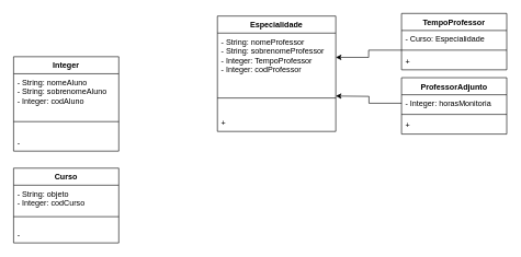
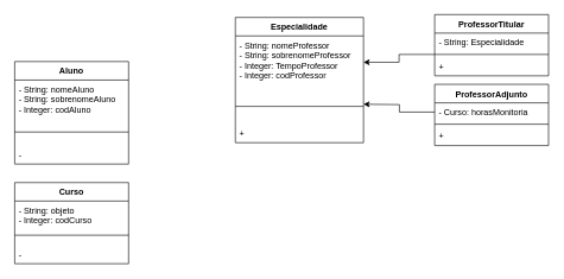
  <mxCell id="0" />
  <mxCell id="1" parent="0" />
- <mxCell id="2" value="Integer" style="swimlane;fontStyle=1;align=center;verticalAlign=top;childLayout=stackLayout;horizontal=1;startSize=26;horizontalStack=0;resizeParent=1;resizeParentMax=0;resizeLast=0;collapsible=1;marginBottom=0;" vertex="1" parent="1"><mxGeometry x="20" y="86" width="160" height="144" as="geometry" /></mxCell>
+ <mxCell id="2" value="Aluno" style="swimlane;fontStyle=1;align=center;verticalAlign=top;childLayout=stackLayout;horizontal=1;startSize=26;horizontalStack=0;resizeParent=1;resizeParentMax=0;resizeLast=0;collapsible=1;marginBottom=0;" vertex="1" parent="1"><mxGeometry x="20" y="86" width="160" height="144" as="geometry" /></mxCell>
  <mxCell id="3" value="- String: nomeAluno&#10;- String: sobrenomeAluno&#10;- Integer: codAluno" style="text;strokeColor=none;fillColor=none;align=left;verticalAlign=top;spacingLeft=4;spacingRight=4;overflow=hidden;rotatable=0;points=[[0,0.5],[1,0.5]];portConstraint=eastwest;" vertex="1" parent="2"><mxGeometry y="26" width="160" height="54" as="geometry" /></mxCell>
  <mxCell id="4" value="" style="line;strokeWidth=1;fillColor=none;align=left;verticalAlign=middle;spacingTop=-1;spacingLeft=3;spacingRight=3;rotatable=0;labelPosition=right;points=[];portConstraint=eastwest;" vertex="1" parent="2"><mxGeometry y="80" width="160" height="38" as="geometry" /></mxCell>
  <mxCell id="5" value="- " style="text;strokeColor=none;fillColor=none;align=left;verticalAlign=top;spacingLeft=4;spacingRight=4;overflow=hidden;rotatable=0;points=[[0,0.5],[1,0.5]];portConstraint=eastwest;" vertex="1" parent="2"><mxGeometry y="118" width="160" height="26" as="geometry" /></mxCell>
  <mxCell id="6" value="Curso" style="swimlane;fontStyle=1;align=center;verticalAlign=top;childLayout=stackLayout;horizontal=1;startSize=26;horizontalStack=0;resizeParent=1;resizeParentMax=0;resizeLast=0;collapsible=1;marginBottom=0;" vertex="1" parent="1"><mxGeometry x="20" y="256" width="160" height="114" as="geometry" /></mxCell>
  <mxCell id="7" value="- String: objeto&#10;- Integer: codCurso" style="text;strokeColor=none;fillColor=none;align=left;verticalAlign=top;spacingLeft=4;spacingRight=4;overflow=hidden;rotatable=0;points=[[0,0.5],[1,0.5]];portConstraint=eastwest;" vertex="1" parent="6"><mxGeometry y="26" width="160" height="34" as="geometry" /></mxCell>
  <mxCell id="8" value="" style="line;strokeWidth=1;fillColor=none;align=left;verticalAlign=middle;spacingTop=-1;spacingLeft=3;spacingRight=3;rotatable=0;labelPosition=right;points=[];portConstraint=eastwest;" vertex="1" parent="6"><mxGeometry y="60" width="160" height="28" as="geometry" /></mxCell>
  <mxCell id="9" value="- &#10;" style="text;strokeColor=none;fillColor=none;align=left;verticalAlign=top;spacingLeft=4;spacingRight=4;overflow=hidden;rotatable=0;points=[[0,0.5],[1,0.5]];portConstraint=eastwest;" vertex="1" parent="6"><mxGeometry y="88" width="160" height="26" as="geometry" /></mxCell>
  <mxCell id="10" value="Especialidade" style="swimlane;fontStyle=1;align=center;verticalAlign=top;childLayout=stackLayout;horizontal=1;startSize=26;horizontalStack=0;resizeParent=1;resizeParentMax=0;resizeLast=0;collapsible=1;marginBottom=0;" vertex="1" parent="1"><mxGeometry x="330" y="24" width="180" height="176" as="geometry" /></mxCell>
  <mxCell id="11" value="- String: nomeProfessor&#10;- String: sobrenomeProfessor&#10;- Integer: TempoProfessor&#10;- Integer: codProfessor" style="text;strokeColor=none;fillColor=none;align=left;verticalAlign=top;spacingLeft=4;spacingRight=4;overflow=hidden;rotatable=0;points=[[0,0.5],[1,0.5]];portConstraint=eastwest;" vertex="1" parent="10"><mxGeometry y="26" width="180" height="74" as="geometry" /></mxCell>
  <mxCell id="12" value="" style="line;strokeWidth=1;fillColor=none;align=left;verticalAlign=middle;spacingTop=-1;spacingLeft=3;spacingRight=3;rotatable=0;labelPosition=right;points=[];portConstraint=eastwest;" vertex="1" parent="10"><mxGeometry y="100" width="180" height="50" as="geometry" /></mxCell>
  <mxCell id="13" value="+&#10;" style="text;strokeColor=none;fillColor=none;align=left;verticalAlign=top;spacingLeft=4;spacingRight=4;overflow=hidden;rotatable=0;points=[[0,0.5],[1,0.5]];portConstraint=eastwest;" vertex="1" parent="10"><mxGeometry y="150" width="180" height="26" as="geometry" /></mxCell>
  <mxCell id="14" value="ProfessorAdjunto" style="swimlane;fontStyle=1;align=center;verticalAlign=top;childLayout=stackLayout;horizontal=1;startSize=26;horizontalStack=0;resizeParent=1;resizeParentMax=0;resizeLast=0;collapsible=1;marginBottom=0;" vertex="1" parent="1"><mxGeometry x="610" y="118" width="160" height="86" as="geometry" /></mxCell>
- <mxCell id="15" value="- Integer: horasMonitoria" style="text;strokeColor=none;fillColor=none;align=left;verticalAlign=top;spacingLeft=4;spacingRight=4;overflow=hidden;rotatable=0;points=[[0,0.5],[1,0.5]];portConstraint=eastwest;" vertex="1" parent="14"><mxGeometry y="26" width="160" height="26" as="geometry" /></mxCell>
+ <mxCell id="15" value="- Curso: horasMonitoria" style="text;strokeColor=none;fillColor=none;align=left;verticalAlign=top;spacingLeft=4;spacingRight=4;overflow=hidden;rotatable=0;points=[[0,0.5],[1,0.5]];portConstraint=eastwest;" vertex="1" parent="14"><mxGeometry y="26" width="160" height="26" as="geometry" /></mxCell>
  <mxCell id="16" value="" style="line;strokeWidth=1;fillColor=none;align=left;verticalAlign=middle;spacingTop=-1;spacingLeft=3;spacingRight=3;rotatable=0;labelPosition=right;points=[];portConstraint=eastwest;" vertex="1" parent="14"><mxGeometry y="52" width="160" height="8" as="geometry" /></mxCell>
  <mxCell id="17" value="+" style="text;strokeColor=none;fillColor=none;align=left;verticalAlign=top;spacingLeft=4;spacingRight=4;overflow=hidden;rotatable=0;points=[[0,0.5],[1,0.5]];portConstraint=eastwest;" vertex="1" parent="14"><mxGeometry y="60" width="160" height="26" as="geometry" /></mxCell>
- <mxCell id="18" value="TempoProfessor" style="swimlane;fontStyle=1;align=center;verticalAlign=top;childLayout=stackLayout;horizontal=1;startSize=26;horizontalStack=0;resizeParent=1;resizeParentMax=0;resizeLast=0;collapsible=1;marginBottom=0;" vertex="1" parent="1"><mxGeometry x="610" y="20" width="160" height="86" as="geometry" /></mxCell>
- <mxCell id="19" value="- Curso: Especialidade" style="text;strokeColor=none;fillColor=none;align=left;verticalAlign=top;spacingLeft=4;spacingRight=4;overflow=hidden;rotatable=0;points=[[0,0.5],[1,0.5]];portConstraint=eastwest;" vertex="1" parent="18"><mxGeometry y="26" width="160" height="26" as="geometry" /></mxCell>
+ <mxCell id="18" value="ProfessorTitular" style="swimlane;fontStyle=1;align=center;verticalAlign=top;childLayout=stackLayout;horizontal=1;startSize=26;horizontalStack=0;resizeParent=1;resizeParentMax=0;resizeLast=0;collapsible=1;marginBottom=0;" vertex="1" parent="1"><mxGeometry x="610" y="20" width="160" height="86" as="geometry" /></mxCell>
+ <mxCell id="19" value="- String: Especialidade" style="text;strokeColor=none;fillColor=none;align=left;verticalAlign=top;spacingLeft=4;spacingRight=4;overflow=hidden;rotatable=0;points=[[0,0.5],[1,0.5]];portConstraint=eastwest;" vertex="1" parent="18"><mxGeometry y="26" width="160" height="26" as="geometry" /></mxCell>
  <mxCell id="20" value="" style="line;strokeWidth=1;fillColor=none;align=left;verticalAlign=middle;spacingTop=-1;spacingLeft=3;spacingRight=3;rotatable=0;labelPosition=right;points=[];portConstraint=eastwest;" vertex="1" parent="18"><mxGeometry y="52" width="160" height="8" as="geometry" /></mxCell>
  <mxCell id="21" value="+" style="text;strokeColor=none;fillColor=none;align=left;verticalAlign=top;spacingLeft=4;spacingRight=4;overflow=hidden;rotatable=0;points=[[0,0.5],[1,0.5]];portConstraint=eastwest;" vertex="1" parent="18"><mxGeometry y="60" width="160" height="26" as="geometry" /></mxCell>
  <mxCell id="22" style="edgeStyle=orthogonalEdgeStyle;rounded=0;orthogonalLoop=1;jettySize=auto;html=1;" edge="1" parent="1" source="15"><mxGeometry relative="1" as="geometry"><mxPoint x="510" y="146" as="targetPoint" /></mxGeometry></mxCell>
  <mxCell id="23" style="edgeStyle=orthogonalEdgeStyle;rounded=0;orthogonalLoop=1;jettySize=auto;html=1;" edge="1" parent="1" source="20" target="11"><mxGeometry relative="1" as="geometry" /></mxCell>
